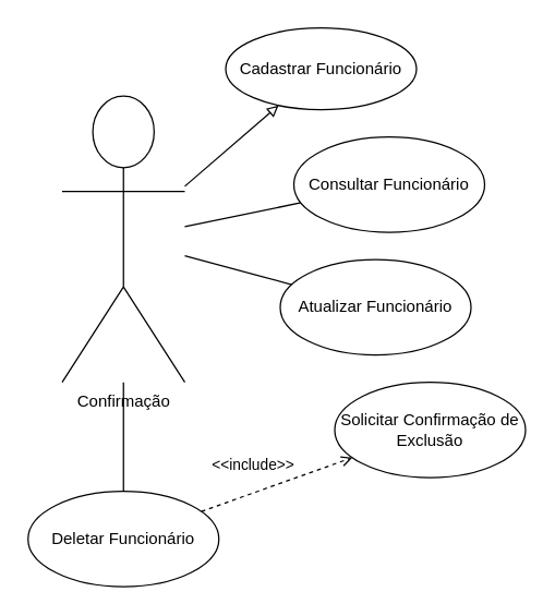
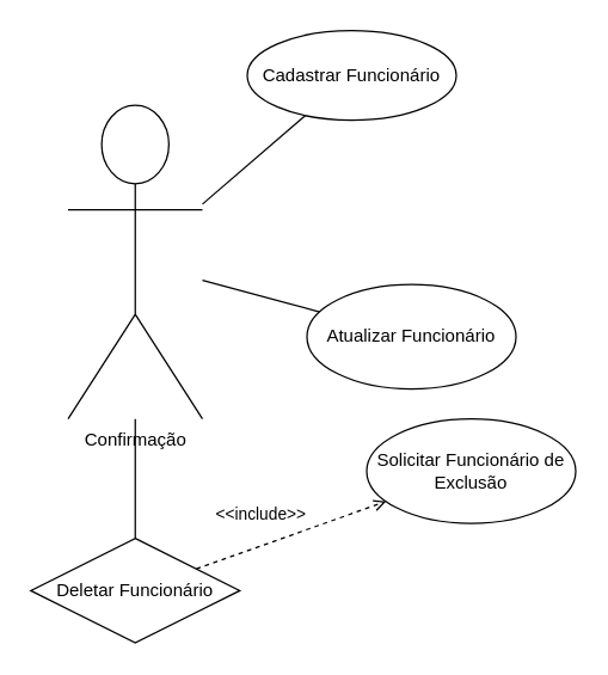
  <mxCell id="0" />
  <mxCell id="1" parent="0" />
- <mxCell id="2" style="rounded=0;orthogonalLoop=1;jettySize=auto;html=1;endArrow=block;endFill=0;" edge="1" parent="1" source="6" target="7"><mxGeometry relative="1" as="geometry" /></mxCell>
- <mxCell id="3" style="rounded=0;orthogonalLoop=1;jettySize=auto;html=1;endArrow=none;endFill=0;" edge="1" parent="1" source="6" target="8"><mxGeometry relative="1" as="geometry" /></mxCell>
+ <mxCell id="2" style="rounded=0;orthogonalLoop=1;jettySize=auto;html=1;endArrow=none;endFill=0;" edge="1" parent="1" source="6" target="7"><mxGeometry relative="1" as="geometry" /></mxCell>
  <mxCell id="4" style="rounded=0;orthogonalLoop=1;jettySize=auto;html=1;endArrow=none;endFill=0;" edge="1" parent="1" source="6" target="9"><mxGeometry relative="1" as="geometry" /></mxCell>
  <mxCell id="5" style="rounded=0;orthogonalLoop=1;jettySize=auto;html=1;endArrow=none;endFill=0;" edge="1" parent="1" source="6" target="10"><mxGeometry relative="1" as="geometry" /></mxCell>
  <mxCell id="6" value="Confirmação&lt;div&gt;&lt;br&gt;&lt;/div&gt;" style="shape=umlActor;html=1;verticalLabelPosition=bottom;verticalAlign=top;align=center;" vertex="1" parent="1"><mxGeometry x="45" y="70" width="90" height="210" as="geometry" /></mxCell>
  <mxCell id="7" value="Cadastrar Funcionário" style="ellipse;whiteSpace=wrap;html=1;" vertex="1" parent="1"><mxGeometry x="165" y="20" width="140" height="60" as="geometry" /></mxCell>
- <mxCell id="8" value="Consultar Funcionário" style="ellipse;whiteSpace=wrap;html=1;" vertex="1" parent="1"><mxGeometry x="215" y="100" width="140" height="70" as="geometry" /></mxCell>
  <mxCell id="9" value="Atualizar Funcionário" style="ellipse;whiteSpace=wrap;html=1;" vertex="1" parent="1"><mxGeometry x="205" y="190" width="140" height="70" as="geometry" /></mxCell>
- <mxCell id="10" value="Deletar&lt;span style=&quot;background-color: initial;&quot;&gt;&amp;nbsp;Funcionário&lt;/span&gt;" style="ellipse;whiteSpace=wrap;html=1;" vertex="1" parent="1"><mxGeometry x="20" y="360" width="140" height="70" as="geometry" /></mxCell>
- <mxCell id="11" value="Solicitar Confirmação de Exclusão" style="ellipse;whiteSpace=wrap;html=1;" vertex="1" parent="1"><mxGeometry x="245" y="280" width="140" height="70" as="geometry" /></mxCell>
+ <mxCell id="10" value="Deletar&lt;span style=&quot;background-color: initial;&quot;&gt;&amp;nbsp;Funcionário&lt;/span&gt;" style="rhombus;whiteSpace=wrap;html=1;" vertex="1" parent="1"><mxGeometry x="20" y="360" width="140" height="70" as="geometry" /></mxCell>
+ <mxCell id="11" value="Solicitar Funcionário de Exclusão" style="ellipse;whiteSpace=wrap;html=1;" vertex="1" parent="1"><mxGeometry x="245" y="280" width="140" height="70" as="geometry" /></mxCell>
  <mxCell id="12" value="&amp;lt;&amp;lt;include&amp;gt;&amp;gt;" style="edgeStyle=none;html=1;endArrow=open;verticalAlign=bottom;dashed=1;labelBackgroundColor=none;rounded=0;" edge="1" parent="1" source="10" target="11"><mxGeometry x="-0.252" y="11" width="160" relative="1" as="geometry"><mxPoint x="95" y="380" as="sourcePoint" /><mxPoint x="255" y="380" as="targetPoint" /><mxPoint as="offset" /></mxGeometry></mxCell>
